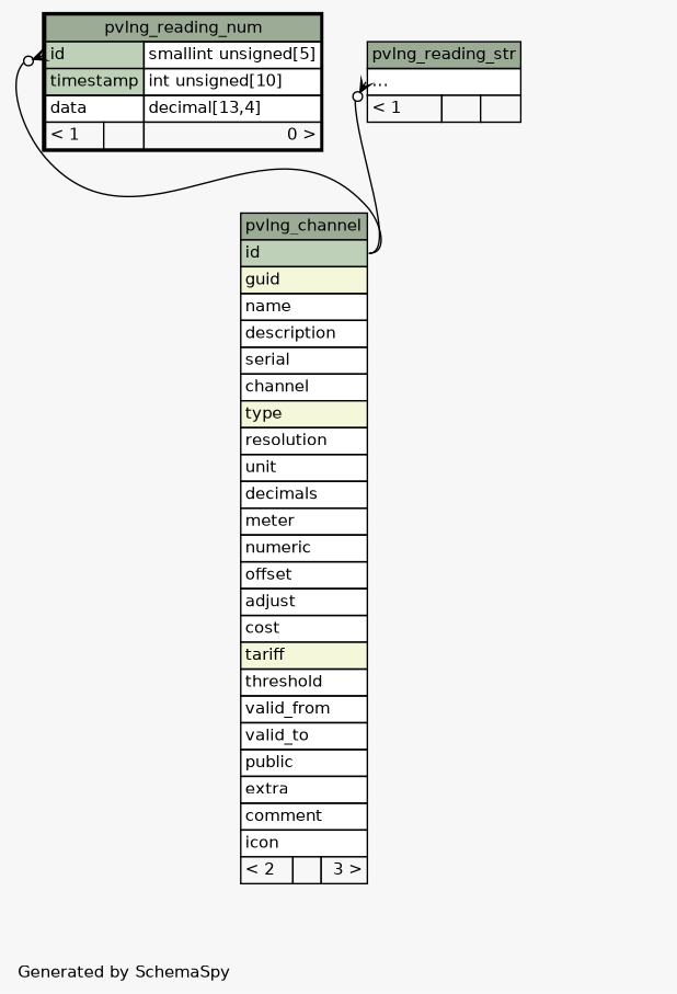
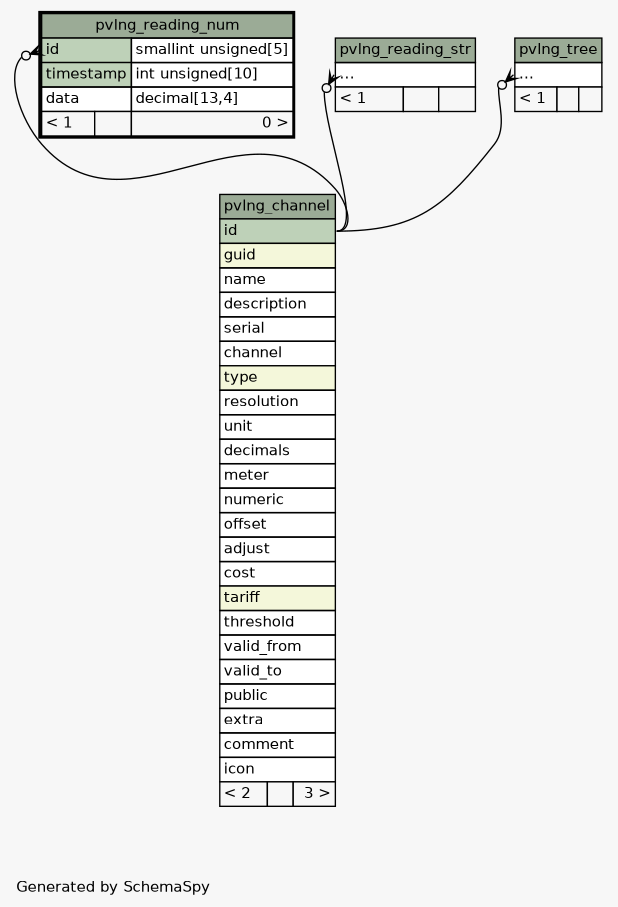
  digraph {
    bgcolor="#f7f7f7"
    fontname=Helvetica
    fontsize=11
    label="\nGenerated by SchemaSpy"
    labeljust=l
    nodesep=0.18
    rankdir=TB
    ranksep=0.46
    node [fontname=Helvetica fontsize=11 shape=plaintext]
    edge [arrowhead=none arrowsize=0.8 arrowtail=crowodot dir=back headport="id:e" tailport="elipses:w"]
    n1 [label=<     <TABLE BORDER="0" CELLBORDER="1" CELLSPACING="0" BGCOLOR="#ffffff">       <TR><TD COLSPAN="3" BGCOLOR="#9bab96" ALIGN="CENTER">pvlng_channel</TD></TR>       <TR><TD PORT="id" COLSPAN="3" BGCOLOR="#bed1b8" ALIGN="LEFT">id</TD></TR>       <TR><TD PORT="guid" COLSPAN="3" BGCOLOR="#f4f7da" ALIGN="LEFT">guid</TD></TR>       <TR><TD PORT="name" COLSPAN="3" ALIGN="LEFT">name</TD></TR>       <TR><TD PORT="description" COLSPAN="3" ALIGN="LEFT">description</TD></TR>       <TR><TD PORT="serial" COLSPAN="3" ALIGN="LEFT">serial</TD></TR>       <TR><TD PORT="channel" COLSPAN="3" ALIGN="LEFT">channel</TD></TR>       <TR><TD PORT="type" COLSPAN="3" BGCOLOR="#f4f7da" ALIGN="LEFT">type</TD></TR>       <TR><TD PORT="resolution" COLSPAN="3" ALIGN="LEFT">resolution</TD></TR>       <TR><TD PORT="unit" COLSPAN="3" ALIGN="LEFT">unit</TD></TR>       <TR><TD PORT="decimals" COLSPAN="3" ALIGN="LEFT">decimals</TD></TR>       <TR><TD PORT="meter" COLSPAN="3" ALIGN="LEFT">meter</TD></TR>       <TR><TD PORT="numeric" COLSPAN="3" ALIGN="LEFT">numeric</TD></TR>       <TR><TD PORT="offset" COLSPAN="3" ALIGN="LEFT">offset</TD></TR>       <TR><TD PORT="adjust" COLSPAN="3" ALIGN="LEFT">adjust</TD></TR>       <TR><TD PORT="cost" COLSPAN="3" ALIGN="LEFT">cost</TD></TR>       <TR><TD PORT="tariff" COLSPAN="3" BGCOLOR="#f4f7da" ALIGN="LEFT">tariff</TD></TR>       <TR><TD PORT="threshold" COLSPAN="3" ALIGN="LEFT">threshold</TD></TR>       <TR><TD PORT="valid_from" COLSPAN="3" ALIGN="LEFT">valid_from</TD></TR>       <TR><TD PORT="valid_to" COLSPAN="3" ALIGN="LEFT">valid_to</TD></TR>       <TR><TD PORT="public" COLSPAN="3" ALIGN="LEFT">public</TD></TR>       <TR><TD PORT="extra" COLSPAN="3" ALIGN="LEFT">extra</TD></TR>       <TR><TD PORT="comment" COLSPAN="3" ALIGN="LEFT">comment</TD></TR>       <TR><TD PORT="icon" COLSPAN="3" ALIGN="LEFT">icon</TD></TR>       <TR><TD ALIGN="LEFT" BGCOLOR="#f7f7f7">&lt; 2</TD><TD ALIGN="RIGHT" BGCOLOR="#f7f7f7">  </TD><TD ALIGN="RIGHT" BGCOLOR="#f7f7f7">3 &gt;</TD></TR>     </TABLE>>]
    n2 [label=<     <TABLE BORDER="2" CELLBORDER="1" CELLSPACING="0" BGCOLOR="#ffffff">       <TR><TD COLSPAN="3" BGCOLOR="#9bab96" ALIGN="CENTER">pvlng_reading_num</TD></TR>       <TR><TD PORT="id" COLSPAN="2" BGCOLOR="#bed1b8" ALIGN="LEFT">id</TD><TD PORT="id.type" ALIGN="LEFT">smallint unsigned[5]</TD></TR>       <TR><TD PORT="timestamp" COLSPAN="2" BGCOLOR="#bed1b8" ALIGN="LEFT">timestamp</TD><TD PORT="timestamp.type" ALIGN="LEFT">int unsigned[10]</TD></TR>       <TR><TD PORT="data" COLSPAN="2" ALIGN="LEFT">data</TD><TD PORT="data.type" ALIGN="LEFT">decimal[13,4]</TD></TR>       <TR><TD ALIGN="LEFT" BGCOLOR="#f7f7f7">&lt; 1</TD><TD ALIGN="RIGHT" BGCOLOR="#f7f7f7">  </TD><TD ALIGN="RIGHT" BGCOLOR="#f7f7f7">0 &gt;</TD></TR>     </TABLE>>]
    n3 [label=<     <TABLE BORDER="0" CELLBORDER="1" CELLSPACING="0" BGCOLOR="#ffffff">       <TR><TD COLSPAN="3" BGCOLOR="#9bab96" ALIGN="CENTER">pvlng_reading_str</TD></TR>       <TR><TD PORT="elipses" COLSPAN="3" ALIGN="LEFT">...</TD></TR>       <TR><TD ALIGN="LEFT" BGCOLOR="#f7f7f7">&lt; 1</TD><TD ALIGN="RIGHT" BGCOLOR="#f7f7f7">  </TD><TD ALIGN="RIGHT" BGCOLOR="#f7f7f7">  </TD></TR>     </TABLE>>]
+   n4 [label=<     <TABLE BORDER="0" CELLBORDER="1" CELLSPACING="0" BGCOLOR="#ffffff">       <TR><TD COLSPAN="3" BGCOLOR="#9bab96" ALIGN="CENTER">pvlng_tree</TD></TR>       <TR><TD PORT="elipses" COLSPAN="3" ALIGN="LEFT">...</TD></TR>       <TR><TD ALIGN="LEFT" BGCOLOR="#f7f7f7">&lt; 1</TD><TD ALIGN="RIGHT" BGCOLOR="#f7f7f7">  </TD><TD ALIGN="RIGHT" BGCOLOR="#f7f7f7">  </TD></TR>     </TABLE>>]
    n2 -> n1 [tailport="id:w"]
    n3 -> n1
+   n4 -> n1
  }
